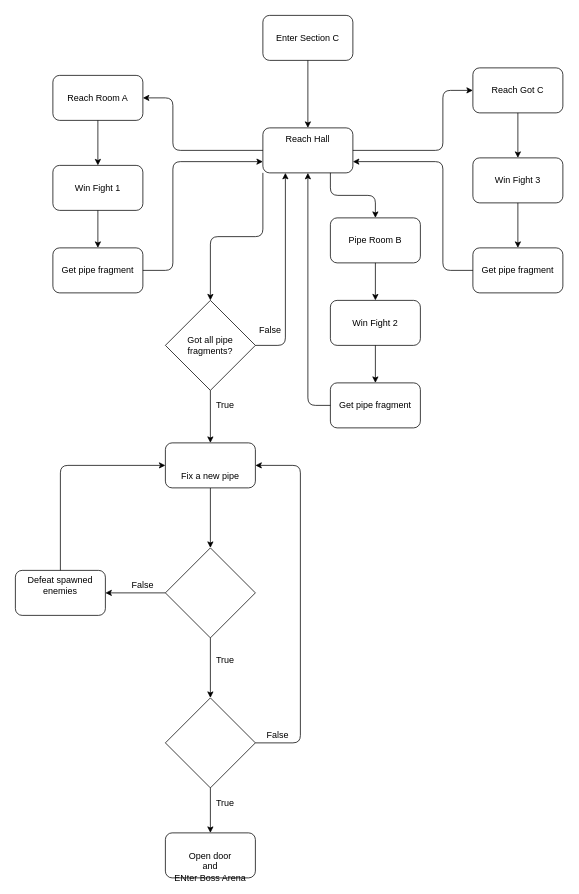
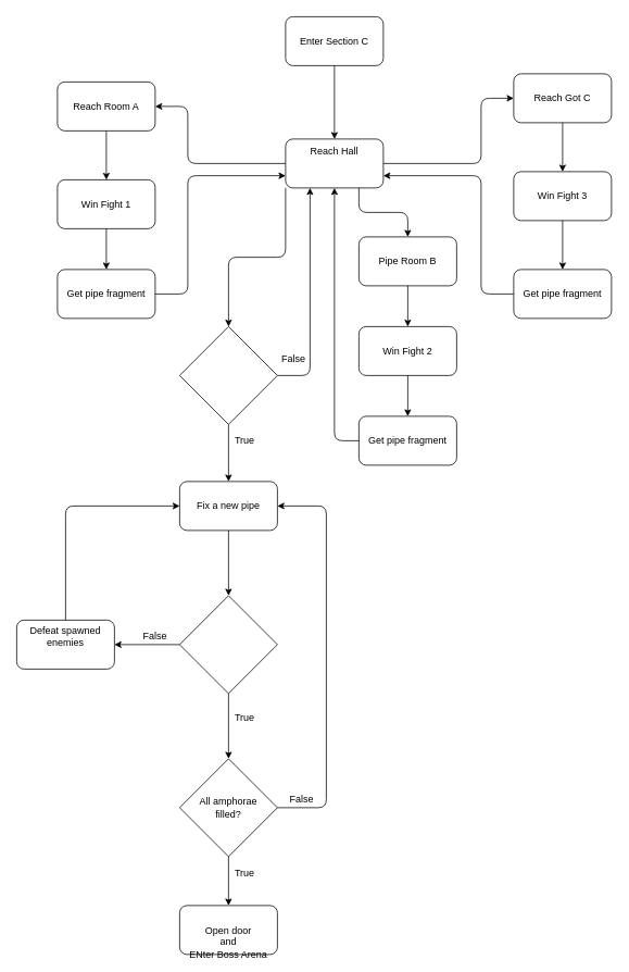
  <mxCell id="0" />
  <mxCell id="1" parent="0" />
  <mxCell id="2" value="" style="rounded=1;whiteSpace=wrap;html=1;" parent="1" vertex="1"><mxGeometry x="350" y="20" width="120" height="60" as="geometry" /></mxCell>
  <mxCell id="3" value="Enter Section C" style="text;html=1;strokeColor=none;fillColor=none;align=center;verticalAlign=middle;whiteSpace=wrap;rounded=0;" parent="1" vertex="1"><mxGeometry x="355" y="40" width="110" height="20" as="geometry" /></mxCell>
  <mxCell id="4" value="" style="rounded=1;whiteSpace=wrap;html=1;" parent="1" vertex="1"><mxGeometry x="350" y="170" width="120" height="60" as="geometry" /></mxCell>
  <mxCell id="5" value="Reach Hall" style="text;html=1;strokeColor=none;fillColor=none;align=center;verticalAlign=middle;whiteSpace=wrap;rounded=0;" parent="1" vertex="1"><mxGeometry x="355" y="175" width="110" height="20" as="geometry" /></mxCell>
  <mxCell id="6" value="" style="rounded=1;whiteSpace=wrap;html=1;" parent="1" vertex="1"><mxGeometry x="630" y="90" width="120" height="60" as="geometry" /></mxCell>
  <mxCell id="7" value="Reach Got C" style="text;html=1;strokeColor=none;fillColor=none;align=center;verticalAlign=middle;whiteSpace=wrap;rounded=0;" parent="1" vertex="1"><mxGeometry x="635" y="110" width="110" height="20" as="geometry" /></mxCell>
  <mxCell id="8" value="" style="rounded=1;whiteSpace=wrap;html=1;" parent="1" vertex="1"><mxGeometry x="440" y="290" width="120" height="60" as="geometry" /></mxCell>
  <mxCell id="9" value="Pipe Room B" style="text;html=1;strokeColor=none;fillColor=none;align=center;verticalAlign=middle;whiteSpace=wrap;rounded=0;" parent="1" vertex="1"><mxGeometry x="445" y="310" width="110" height="20" as="geometry" /></mxCell>
  <mxCell id="10" value="" style="rounded=1;whiteSpace=wrap;html=1;" parent="1" vertex="1"><mxGeometry x="70" y="100" width="120" height="60" as="geometry" /></mxCell>
  <mxCell id="11" value="Reach Room A" style="text;html=1;strokeColor=none;fillColor=none;align=center;verticalAlign=middle;whiteSpace=wrap;rounded=0;" parent="1" vertex="1"><mxGeometry x="75" y="120" width="110" height="20" as="geometry" /></mxCell>
  <mxCell id="12" value="" style="rounded=1;whiteSpace=wrap;html=1;" parent="1" vertex="1"><mxGeometry x="440" y="400" width="120" height="60" as="geometry" /></mxCell>
  <mxCell id="13" value="Win Fight 2" style="text;html=1;strokeColor=none;fillColor=none;align=center;verticalAlign=middle;whiteSpace=wrap;rounded=0;" parent="1" vertex="1"><mxGeometry x="445" y="420" width="110" height="20" as="geometry" /></mxCell>
  <mxCell id="14" value="" style="rounded=1;whiteSpace=wrap;html=1;" parent="1" vertex="1"><mxGeometry x="70" y="220" width="120" height="60" as="geometry" /></mxCell>
  <mxCell id="15" value="Win Fight 1" style="text;html=1;strokeColor=none;fillColor=none;align=center;verticalAlign=middle;whiteSpace=wrap;rounded=0;" parent="1" vertex="1"><mxGeometry x="75" y="240" width="110" height="20" as="geometry" /></mxCell>
  <mxCell id="16" value="" style="rounded=1;whiteSpace=wrap;html=1;" parent="1" vertex="1"><mxGeometry x="630" y="210" width="120" height="60" as="geometry" /></mxCell>
  <mxCell id="17" value="Win Fight 3" style="text;html=1;strokeColor=none;fillColor=none;align=center;verticalAlign=middle;whiteSpace=wrap;rounded=0;" parent="1" vertex="1"><mxGeometry x="635" y="230" width="110" height="20" as="geometry" /></mxCell>
  <mxCell id="18" value="" style="rounded=1;whiteSpace=wrap;html=1;" parent="1" vertex="1"><mxGeometry x="70" y="330" width="120" height="60" as="geometry" /></mxCell>
  <mxCell id="19" value="Get pipe fragment" style="text;html=1;strokeColor=none;fillColor=none;align=center;verticalAlign=middle;whiteSpace=wrap;rounded=0;" parent="1" vertex="1"><mxGeometry x="75" y="350" width="110" height="20" as="geometry" /></mxCell>
  <mxCell id="20" value="" style="rounded=1;whiteSpace=wrap;html=1;" parent="1" vertex="1"><mxGeometry x="630" y="330" width="120" height="60" as="geometry" /></mxCell>
  <mxCell id="21" value="Get pipe fragment" style="text;html=1;strokeColor=none;fillColor=none;align=center;verticalAlign=middle;whiteSpace=wrap;rounded=0;" parent="1" vertex="1"><mxGeometry x="635" y="350" width="110" height="20" as="geometry" /></mxCell>
  <mxCell id="22" value="" style="rounded=1;whiteSpace=wrap;html=1;" parent="1" vertex="1"><mxGeometry x="440" y="510" width="120" height="60" as="geometry" /></mxCell>
  <mxCell id="23" value="Get pipe fragment" style="text;html=1;strokeColor=none;fillColor=none;align=center;verticalAlign=middle;whiteSpace=wrap;rounded=0;" parent="1" vertex="1"><mxGeometry x="445" y="530" width="110" height="20" as="geometry" /></mxCell>
  <mxCell id="24" value="" style="endArrow=classic;html=1;exitX=0.5;exitY=1;exitDx=0;exitDy=0;entryX=0.5;entryY=0;entryDx=0;entryDy=0;" parent="1" source="2" target="4" edge="1"><mxGeometry width="50" height="50" relative="1" as="geometry"><mxPoint x="430" y="300" as="sourcePoint" /><mxPoint x="480" y="250" as="targetPoint" /></mxGeometry></mxCell>
  <mxCell id="25" value="" style="endArrow=classic;html=1;exitX=0;exitY=0.5;exitDx=0;exitDy=0;entryX=1;entryY=0.5;entryDx=0;entryDy=0;edgeStyle=orthogonalEdgeStyle;" parent="1" source="4" target="10" edge="1"><mxGeometry width="50" height="50" relative="1" as="geometry"><mxPoint x="430" y="300" as="sourcePoint" /><mxPoint x="480" y="250" as="targetPoint" /><Array as="points"><mxPoint x="230" y="200" /><mxPoint x="230" y="130" /></Array></mxGeometry></mxCell>
  <mxCell id="26" value="" style="endArrow=classic;html=1;exitX=1;exitY=0.5;exitDx=0;exitDy=0;entryX=0;entryY=0.5;entryDx=0;entryDy=0;edgeStyle=orthogonalEdgeStyle;" parent="1" source="4" target="6" edge="1"><mxGeometry width="50" height="50" relative="1" as="geometry"><mxPoint x="430" y="300" as="sourcePoint" /><mxPoint x="480" y="250" as="targetPoint" /><Array as="points"><mxPoint x="590" y="200" /><mxPoint x="590" y="120" /></Array></mxGeometry></mxCell>
  <mxCell id="27" value="" style="endArrow=classic;html=1;exitX=0.5;exitY=1;exitDx=0;exitDy=0;entryX=0.5;entryY=0;entryDx=0;entryDy=0;" parent="1" source="10" target="14" edge="1"><mxGeometry width="50" height="50" relative="1" as="geometry"><mxPoint x="370" y="330" as="sourcePoint" /><mxPoint x="420" y="280" as="targetPoint" /></mxGeometry></mxCell>
  <mxCell id="28" value="" style="endArrow=classic;html=1;exitX=0.5;exitY=1;exitDx=0;exitDy=0;entryX=0.5;entryY=0;entryDx=0;entryDy=0;" parent="1" source="14" target="18" edge="1"><mxGeometry width="50" height="50" relative="1" as="geometry"><mxPoint x="370" y="330" as="sourcePoint" /><mxPoint x="420" y="280" as="targetPoint" /></mxGeometry></mxCell>
  <mxCell id="29" value="" style="endArrow=classic;html=1;exitX=1;exitY=0.5;exitDx=0;exitDy=0;entryX=0;entryY=0.75;entryDx=0;entryDy=0;edgeStyle=orthogonalEdgeStyle;" parent="1" source="18" target="4" edge="1"><mxGeometry width="50" height="50" relative="1" as="geometry"><mxPoint x="430" y="400" as="sourcePoint" /><mxPoint x="480" y="350" as="targetPoint" /><Array as="points"><mxPoint x="230" y="360" /><mxPoint x="230" y="215" /></Array></mxGeometry></mxCell>
  <mxCell id="30" value="" style="endArrow=classic;html=1;exitX=0.5;exitY=1;exitDx=0;exitDy=0;entryX=0.5;entryY=0;entryDx=0;entryDy=0;" parent="1" source="6" target="16" edge="1"><mxGeometry width="50" height="50" relative="1" as="geometry"><mxPoint x="490" y="320" as="sourcePoint" /><mxPoint x="540" y="270" as="targetPoint" /></mxGeometry></mxCell>
  <mxCell id="31" value="" style="endArrow=classic;html=1;exitX=0.5;exitY=1;exitDx=0;exitDy=0;entryX=0.5;entryY=0;entryDx=0;entryDy=0;" parent="1" source="16" target="20" edge="1"><mxGeometry width="50" height="50" relative="1" as="geometry"><mxPoint x="490" y="320" as="sourcePoint" /><mxPoint x="540" y="270" as="targetPoint" /></mxGeometry></mxCell>
  <mxCell id="32" value="" style="endArrow=classic;html=1;exitX=0;exitY=0.5;exitDx=0;exitDy=0;entryX=1;entryY=0.75;entryDx=0;entryDy=0;edgeStyle=orthogonalEdgeStyle;" parent="1" source="20" target="4" edge="1"><mxGeometry width="50" height="50" relative="1" as="geometry"><mxPoint x="430" y="400" as="sourcePoint" /><mxPoint x="480" y="350" as="targetPoint" /><Array as="points"><mxPoint x="590" y="360" /><mxPoint x="590" y="215" /></Array></mxGeometry></mxCell>
  <mxCell id="33" value="" style="endArrow=classic;html=1;exitX=0.5;exitY=1;exitDx=0;exitDy=0;entryX=0.5;entryY=0;entryDx=0;entryDy=0;" parent="1" source="8" target="12" edge="1"><mxGeometry width="50" height="50" relative="1" as="geometry"><mxPoint x="520" y="400" as="sourcePoint" /><mxPoint x="570" y="350" as="targetPoint" /></mxGeometry></mxCell>
  <mxCell id="34" value="" style="endArrow=classic;html=1;exitX=0.5;exitY=1;exitDx=0;exitDy=0;entryX=0.5;entryY=0;entryDx=0;entryDy=0;" parent="1" source="12" target="22" edge="1"><mxGeometry width="50" height="50" relative="1" as="geometry"><mxPoint x="520" y="400" as="sourcePoint" /><mxPoint x="570" y="350" as="targetPoint" /></mxGeometry></mxCell>
  <mxCell id="35" value="" style="endArrow=classic;html=1;exitX=0;exitY=0.5;exitDx=0;exitDy=0;entryX=0.5;entryY=1;entryDx=0;entryDy=0;edgeStyle=orthogonalEdgeStyle;" parent="1" source="22" target="4" edge="1"><mxGeometry width="50" height="50" relative="1" as="geometry"><mxPoint x="580" y="530" as="sourcePoint" /><mxPoint x="850" y="490" as="targetPoint" /></mxGeometry></mxCell>
  <mxCell id="36" value="" style="endArrow=classic;html=1;exitX=0.75;exitY=1;exitDx=0;exitDy=0;entryX=0.5;entryY=0;entryDx=0;entryDy=0;edgeStyle=orthogonalEdgeStyle;" parent="1" source="4" target="8" edge="1"><mxGeometry width="50" height="50" relative="1" as="geometry"><mxPoint x="430" y="400" as="sourcePoint" /><mxPoint x="480" y="350" as="targetPoint" /></mxGeometry></mxCell>
  <mxCell id="37" style="edgeStyle=orthogonalEdgeStyle;rounded=0;orthogonalLoop=1;jettySize=auto;html=1;exitX=0.5;exitY=1;exitDx=0;exitDy=0;" edge="1" parent="1" source="38" target="57"><mxGeometry relative="1" as="geometry" /></mxCell>
  <mxCell id="38" value="" style="rounded=1;whiteSpace=wrap;html=1;" parent="1" vertex="1"><mxGeometry x="220" y="590" width="120" height="60" as="geometry" /></mxCell>
- <mxCell id="39" value="Fix a new pipe" style="text;html=1;strokeColor=none;fillColor=none;align=center;verticalAlign=middle;whiteSpace=wrap;rounded=0;" parent="1" vertex="1"><mxGeometry x="225" y="625" width="110" height="20" as="geometry" /></mxCell>
+ <mxCell id="39" value="Fix a new pipe" style="text;html=1;strokeColor=none;fillColor=none;align=center;verticalAlign=middle;whiteSpace=wrap;rounded=0;" parent="1" vertex="1"><mxGeometry x="225" y="610" width="110" height="20" as="geometry" /></mxCell>
  <mxCell id="40" value="" style="rhombus;whiteSpace=wrap;html=1;" parent="1" vertex="1"><mxGeometry x="220" y="400" width="120" height="120" as="geometry" /></mxCell>
- <mxCell id="41" value="Got all pipe&lt;br&gt;fragments?" style="text;html=1;strokeColor=none;fillColor=none;align=center;verticalAlign=middle;whiteSpace=wrap;rounded=0;" parent="1" vertex="1"><mxGeometry x="225" y="450" width="110" height="20" as="geometry" /></mxCell>
  <mxCell id="42" value="" style="endArrow=classic;html=1;exitX=1;exitY=0.5;exitDx=0;exitDy=0;entryX=0.25;entryY=1;entryDx=0;entryDy=0;edgeStyle=orthogonalEdgeStyle;" parent="1" source="40" target="4" edge="1"><mxGeometry width="50" height="50" relative="1" as="geometry"><mxPoint x="430" y="400" as="sourcePoint" /><mxPoint x="480" y="350" as="targetPoint" /></mxGeometry></mxCell>
  <mxCell id="43" value="" style="endArrow=classic;html=1;exitX=0;exitY=1;exitDx=0;exitDy=0;entryX=0.5;entryY=0;entryDx=0;entryDy=0;edgeStyle=orthogonalEdgeStyle;" parent="1" source="4" target="40" edge="1"><mxGeometry width="50" height="50" relative="1" as="geometry"><mxPoint x="430" y="400" as="sourcePoint" /><mxPoint x="480" y="350" as="targetPoint" /></mxGeometry></mxCell>
  <mxCell id="44" value="False" style="text;html=1;strokeColor=none;fillColor=none;align=center;verticalAlign=middle;whiteSpace=wrap;rounded=0;" parent="1" vertex="1"><mxGeometry x="340" y="430" width="40" height="20" as="geometry" /></mxCell>
  <mxCell id="45" value="" style="endArrow=classic;html=1;exitX=0.5;exitY=1;exitDx=0;exitDy=0;entryX=0.5;entryY=0;entryDx=0;entryDy=0;" parent="1" source="40" target="38" edge="1"><mxGeometry width="50" height="50" relative="1" as="geometry"><mxPoint x="430" y="400" as="sourcePoint" /><mxPoint x="480" y="350" as="targetPoint" /></mxGeometry></mxCell>
  <mxCell id="46" value="True" style="text;html=1;strokeColor=none;fillColor=none;align=center;verticalAlign=middle;whiteSpace=wrap;rounded=0;" parent="1" vertex="1"><mxGeometry x="280" y="530" width="40" height="20" as="geometry" /></mxCell>
  <mxCell id="47" value="" style="rhombus;whiteSpace=wrap;html=1;" parent="1" vertex="1"><mxGeometry x="220" y="930" width="120" height="120" as="geometry" /></mxCell>
+ <mxCell id="48" value="All amphorae&lt;br&gt;filled?" style="text;html=1;strokeColor=none;fillColor=none;align=center;verticalAlign=middle;whiteSpace=wrap;rounded=0;" parent="1" vertex="1"><mxGeometry x="225" y="980" width="110" height="20" as="geometry" /></mxCell>
  <mxCell id="49" value="False" style="text;html=1;strokeColor=none;fillColor=none;align=center;verticalAlign=middle;whiteSpace=wrap;rounded=0;" parent="1" vertex="1"><mxGeometry x="350" y="970" width="40" height="20" as="geometry" /></mxCell>
  <mxCell id="50" value="" style="endArrow=classic;html=1;exitX=1;exitY=0.5;exitDx=0;exitDy=0;entryX=1;entryY=0.5;entryDx=0;entryDy=0;edgeStyle=orthogonalEdgeStyle;" parent="1" source="47" target="38" edge="1"><mxGeometry width="50" height="50" relative="1" as="geometry"><mxPoint x="430" y="600" as="sourcePoint" /><mxPoint x="480" y="550" as="targetPoint" /><Array as="points"><mxPoint x="400" y="990" /><mxPoint x="400" y="620" /></Array></mxGeometry></mxCell>
  <mxCell id="51" value="" style="rounded=1;whiteSpace=wrap;html=1;" parent="1" vertex="1"><mxGeometry x="220" y="1110" width="120" height="60" as="geometry" /></mxCell>
  <mxCell id="52" value="Open door&lt;br&gt;and&lt;br&gt;ENter Boss Arena" style="text;html=1;strokeColor=none;fillColor=none;align=center;verticalAlign=middle;whiteSpace=wrap;rounded=0;" parent="1" vertex="1"><mxGeometry x="225" y="1145" width="110" height="20" as="geometry" /></mxCell>
  <mxCell id="53" value="" style="endArrow=classic;html=1;exitX=0.5;exitY=1;exitDx=0;exitDy=0;entryX=0.5;entryY=0;entryDx=0;entryDy=0;" parent="1" source="47" target="51" edge="1"><mxGeometry width="50" height="50" relative="1" as="geometry"><mxPoint x="430" y="910" as="sourcePoint" /><mxPoint x="480" y="860" as="targetPoint" /></mxGeometry></mxCell>
  <mxCell id="54" value="True" style="text;html=1;strokeColor=none;fillColor=none;align=center;verticalAlign=middle;whiteSpace=wrap;rounded=0;" parent="1" vertex="1"><mxGeometry x="280" y="1060" width="40" height="20" as="geometry" /></mxCell>
  <mxCell id="55" style="edgeStyle=orthogonalEdgeStyle;rounded=0;orthogonalLoop=1;jettySize=auto;html=1;exitX=0.5;exitY=1;exitDx=0;exitDy=0;" edge="1" parent="1" source="57" target="47"><mxGeometry relative="1" as="geometry" /></mxCell>
  <mxCell id="56" style="edgeStyle=orthogonalEdgeStyle;rounded=0;orthogonalLoop=1;jettySize=auto;html=1;exitX=0;exitY=0.5;exitDx=0;exitDy=0;entryX=1;entryY=0.5;entryDx=0;entryDy=0;" edge="1" parent="1" source="57" target="59"><mxGeometry relative="1" as="geometry" /></mxCell>
  <mxCell id="57" value="" style="rhombus;whiteSpace=wrap;html=1;" vertex="1" parent="1"><mxGeometry x="220" y="730" width="120" height="120" as="geometry" /></mxCell>
  <mxCell id="58" value="True" style="text;html=1;strokeColor=none;fillColor=none;align=center;verticalAlign=middle;whiteSpace=wrap;rounded=0;" vertex="1" parent="1"><mxGeometry x="280" y="870" width="40" height="20" as="geometry" /></mxCell>
  <mxCell id="59" value="" style="rounded=1;whiteSpace=wrap;html=1;" vertex="1" parent="1"><mxGeometry x="20" y="760" width="120" height="60" as="geometry" /></mxCell>
  <mxCell id="60" value="Defeat spawned enemies" style="text;html=1;strokeColor=none;fillColor=none;align=center;verticalAlign=middle;whiteSpace=wrap;rounded=0;" vertex="1" parent="1"><mxGeometry x="25" y="770" width="110" height="20" as="geometry" /></mxCell>
  <mxCell id="61" value="False" style="text;html=1;strokeColor=none;fillColor=none;align=center;verticalAlign=middle;whiteSpace=wrap;rounded=0;" vertex="1" parent="1"><mxGeometry x="170" y="770" width="40" height="20" as="geometry" /></mxCell>
  <mxCell id="62" value="" style="endArrow=classic;html=1;strokeColor=#000000;entryX=0;entryY=0.5;entryDx=0;entryDy=0;exitX=0.5;exitY=0;exitDx=0;exitDy=0;edgeStyle=elbowEdgeStyle;" edge="1" parent="1" source="59" target="38"><mxGeometry width="50" height="50" relative="1" as="geometry"><mxPoint x="10" y="680" as="sourcePoint" /><mxPoint x="60" y="630" as="targetPoint" /><Array as="points"><mxPoint x="80" y="690" /></Array></mxGeometry></mxCell>
